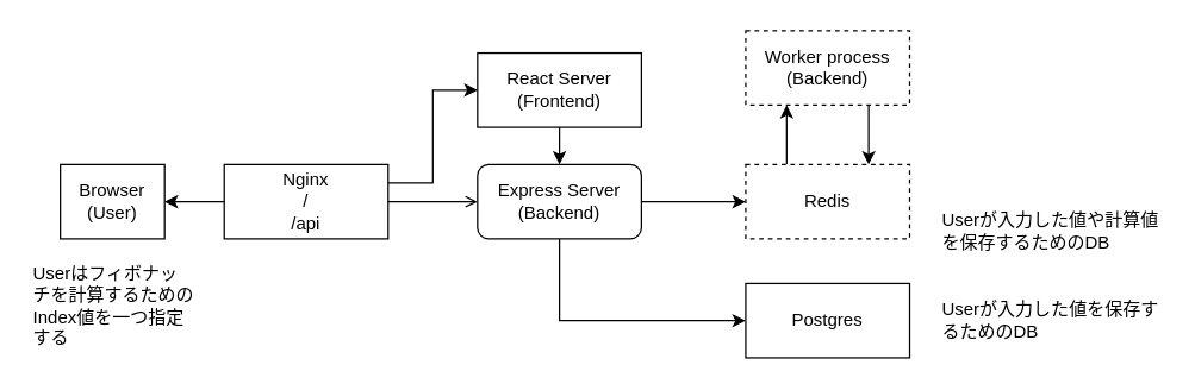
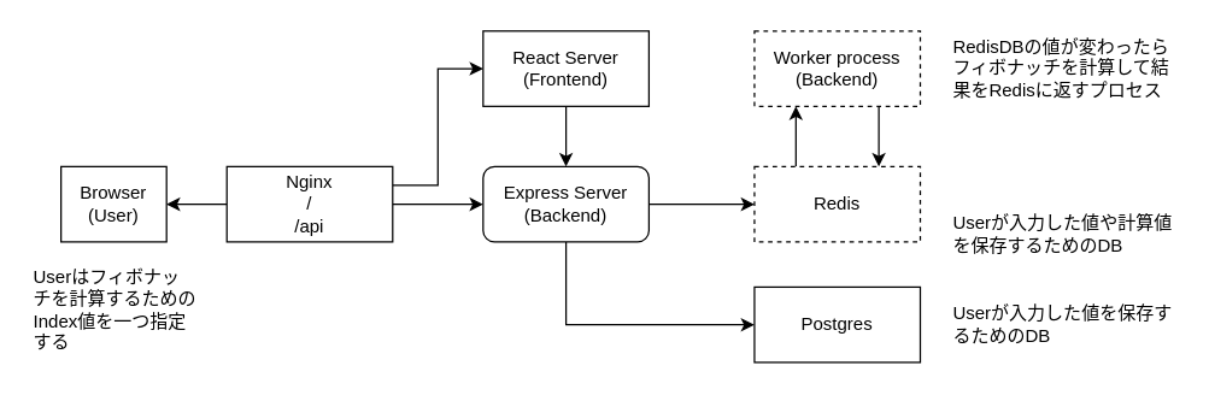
  <mxCell id="0" />
  <mxCell id="1" parent="0" />
- <mxCell id="2" style="edgeStyle=orthogonalEdgeStyle;rounded=0;orthogonalLoop=1;jettySize=auto;html=1;exitX=1;exitY=0.5;exitDx=0;exitDy=0;entryX=0;entryY=0.5;entryDx=0;entryDy=0;endArrow=open;" parent="1" source="5" target="8" edge="1"><mxGeometry relative="1" as="geometry" /></mxCell>
+ <mxCell id="2" style="edgeStyle=orthogonalEdgeStyle;rounded=0;orthogonalLoop=1;jettySize=auto;html=1;exitX=1;exitY=0.5;exitDx=0;exitDy=0;entryX=0;entryY=0.5;entryDx=0;entryDy=0;" parent="1" source="5" target="8" edge="1"><mxGeometry relative="1" as="geometry" /></mxCell>
  <mxCell id="3" style="edgeStyle=orthogonalEdgeStyle;rounded=0;orthogonalLoop=1;jettySize=auto;html=1;exitX=1;exitY=0.25;exitDx=0;exitDy=0;entryX=0;entryY=0.5;entryDx=0;entryDy=0;" parent="1" source="5" target="10" edge="1"><mxGeometry relative="1" as="geometry" /></mxCell>
  <mxCell id="4" style="edgeStyle=orthogonalEdgeStyle;rounded=0;orthogonalLoop=1;jettySize=auto;html=1;exitX=0;exitY=0.5;exitDx=0;exitDy=0;entryX=1;entryY=0.5;entryDx=0;entryDy=0;" parent="1" source="5" target="16" edge="1"><mxGeometry relative="1" as="geometry" /></mxCell>
  <mxCell id="5" value="Nginx&lt;div&gt;/&lt;/div&gt;&lt;div&gt;/api&lt;/div&gt;" style="rounded=0;whiteSpace=wrap;html=1;" parent="1" vertex="1"><mxGeometry x="150" y="110" width="110" height="50" as="geometry" /></mxCell>
  <mxCell id="6" style="edgeStyle=orthogonalEdgeStyle;rounded=0;orthogonalLoop=1;jettySize=auto;html=1;exitX=1;exitY=0.5;exitDx=0;exitDy=0;entryX=0;entryY=0.5;entryDx=0;entryDy=0;" parent="1" source="8" target="12" edge="1"><mxGeometry relative="1" as="geometry" /></mxCell>
  <mxCell id="7" style="edgeStyle=orthogonalEdgeStyle;rounded=0;orthogonalLoop=1;jettySize=auto;html=1;exitX=0.5;exitY=1;exitDx=0;exitDy=0;entryX=0;entryY=0.5;entryDx=0;entryDy=0;" parent="1" source="8" target="13" edge="1"><mxGeometry relative="1" as="geometry" /></mxCell>
  <mxCell id="8" value="Express Server&lt;div&gt;(Backend)&lt;/div&gt;" style="whiteSpace=wrap;html=1;rounded=1;" parent="1" vertex="1"><mxGeometry x="320" y="110" width="110" height="50" as="geometry" /></mxCell>
  <mxCell id="9" style="edgeStyle=orthogonalEdgeStyle;rounded=0;orthogonalLoop=1;jettySize=auto;html=1;exitX=0.5;exitY=1;exitDx=0;exitDy=0;entryX=0.5;entryY=0;entryDx=0;entryDy=0;" parent="1" source="10" target="8" edge="1"><mxGeometry relative="1" as="geometry" /></mxCell>
- <mxCell id="10" value="React Server&lt;div&gt;(Frontend)&lt;/div&gt;" style="rounded=0;whiteSpace=wrap;html=1;" parent="1" vertex="1"><mxGeometry x="320" y="35" width="110" height="50" as="geometry" /></mxCell>
+ <mxCell id="10" value="React Server&lt;div&gt;(Frontend)&lt;/div&gt;" style="rounded=0;whiteSpace=wrap;html=1;" parent="1" vertex="1"><mxGeometry x="320" y="20" width="110" height="50" as="geometry" /></mxCell>
  <mxCell id="11" style="edgeStyle=orthogonalEdgeStyle;rounded=0;orthogonalLoop=1;jettySize=auto;html=1;exitX=0.25;exitY=0;exitDx=0;exitDy=0;entryX=0.25;entryY=1;entryDx=0;entryDy=0;" parent="1" source="12" target="15" edge="1"><mxGeometry relative="1" as="geometry" /></mxCell>
  <mxCell id="12" value="Redis" style="rounded=0;whiteSpace=wrap;html=1;dashed=1;" parent="1" vertex="1"><mxGeometry x="500" y="110" width="110" height="50" as="geometry" /></mxCell>
  <mxCell id="13" value="Postgres" style="rounded=0;whiteSpace=wrap;html=1;" parent="1" vertex="1"><mxGeometry x="500" y="190" width="110" height="50" as="geometry" /></mxCell>
  <mxCell id="14" style="edgeStyle=orthogonalEdgeStyle;rounded=0;orthogonalLoop=1;jettySize=auto;html=1;exitX=0.75;exitY=1;exitDx=0;exitDy=0;entryX=0.75;entryY=0;entryDx=0;entryDy=0;" parent="1" source="15" target="12" edge="1"><mxGeometry relative="1" as="geometry" /></mxCell>
  <mxCell id="15" value="Worker process&lt;div&gt;(Backend)&lt;/div&gt;" style="rounded=0;whiteSpace=wrap;html=1;dashed=1;" parent="1" vertex="1"><mxGeometry x="500" y="20" width="110" height="50" as="geometry" /></mxCell>
  <mxCell id="16" value="Browser&lt;div&gt;(User)&lt;/div&gt;" style="rounded=0;whiteSpace=wrap;html=1;" parent="1" vertex="1"><mxGeometry x="40" y="110" width="70" height="50" as="geometry" /></mxCell>
+ <mxCell id="17" value="RedisDBの値が変わったらフィボナッチを計算して結果をRedisに返すプロセス" style="text;html=1;align=left;verticalAlign=middle;whiteSpace=wrap;rounded=0;" parent="1" vertex="1"><mxGeometry x="630" y="30" width="150" height="30" as="geometry" /></mxCell>
  <mxCell id="18" value="User&lt;span style=&quot;background-color: transparent; color: light-dark(rgb(0, 0, 0), rgb(255, 255, 255));&quot;&gt;が入力した値を保存するためのDB&lt;/span&gt;" style="text;html=1;align=left;verticalAlign=middle;whiteSpace=wrap;rounded=0;" parent="1" vertex="1"><mxGeometry x="630" y="190" width="150" height="50" as="geometry" /></mxCell>
  <mxCell id="19" value="Userが入力した値や計算値を保存するためのDB" style="text;html=1;align=left;verticalAlign=middle;whiteSpace=wrap;rounded=0;" parent="1" vertex="1"><mxGeometry x="630" y="130" width="150" height="50" as="geometry" /></mxCell>
  <mxCell id="20" value="Userはフィボナッチを計算するためのIndex値を一つ指定する" style="text;html=1;align=left;verticalAlign=middle;whiteSpace=wrap;rounded=0;" parent="1" vertex="1"><mxGeometry x="20" y="180" width="110" height="50" as="geometry" /></mxCell>
